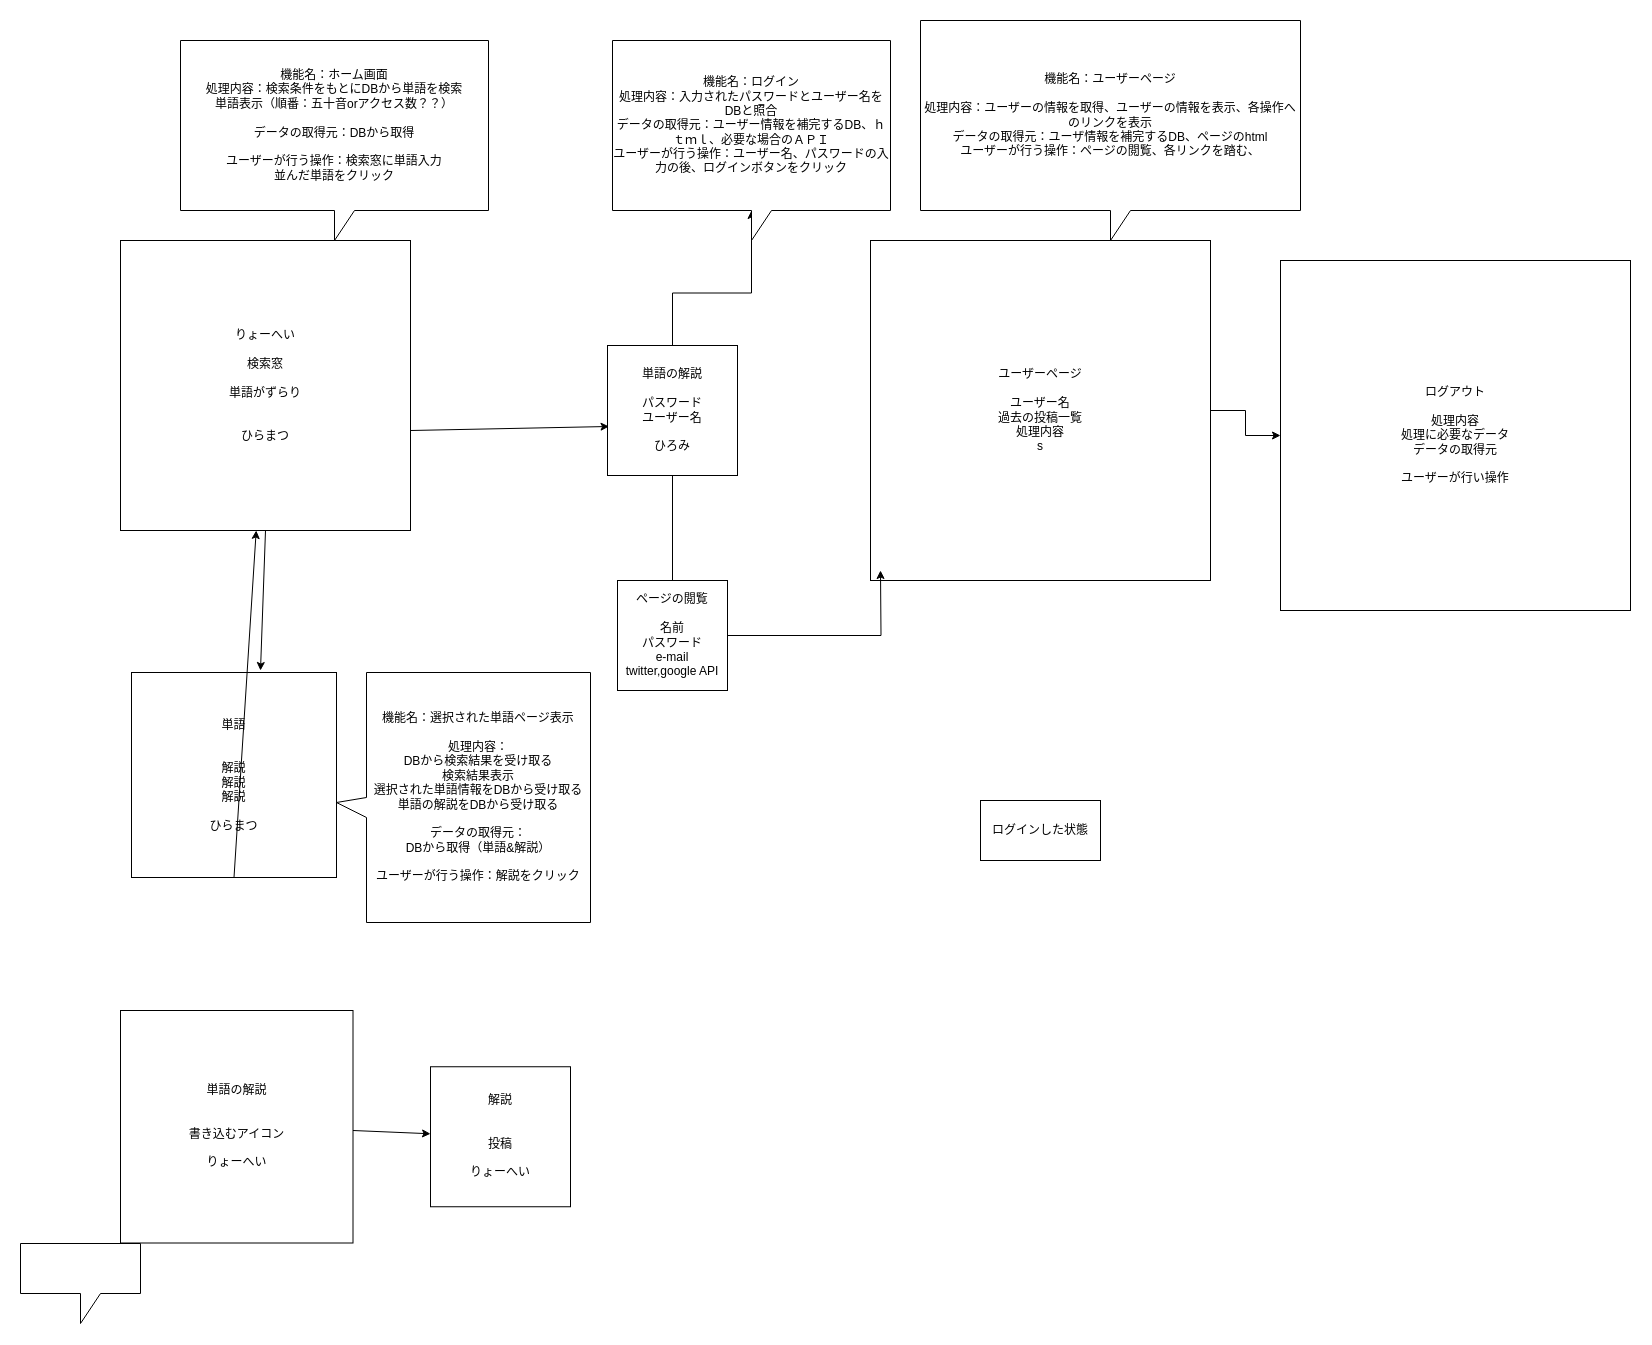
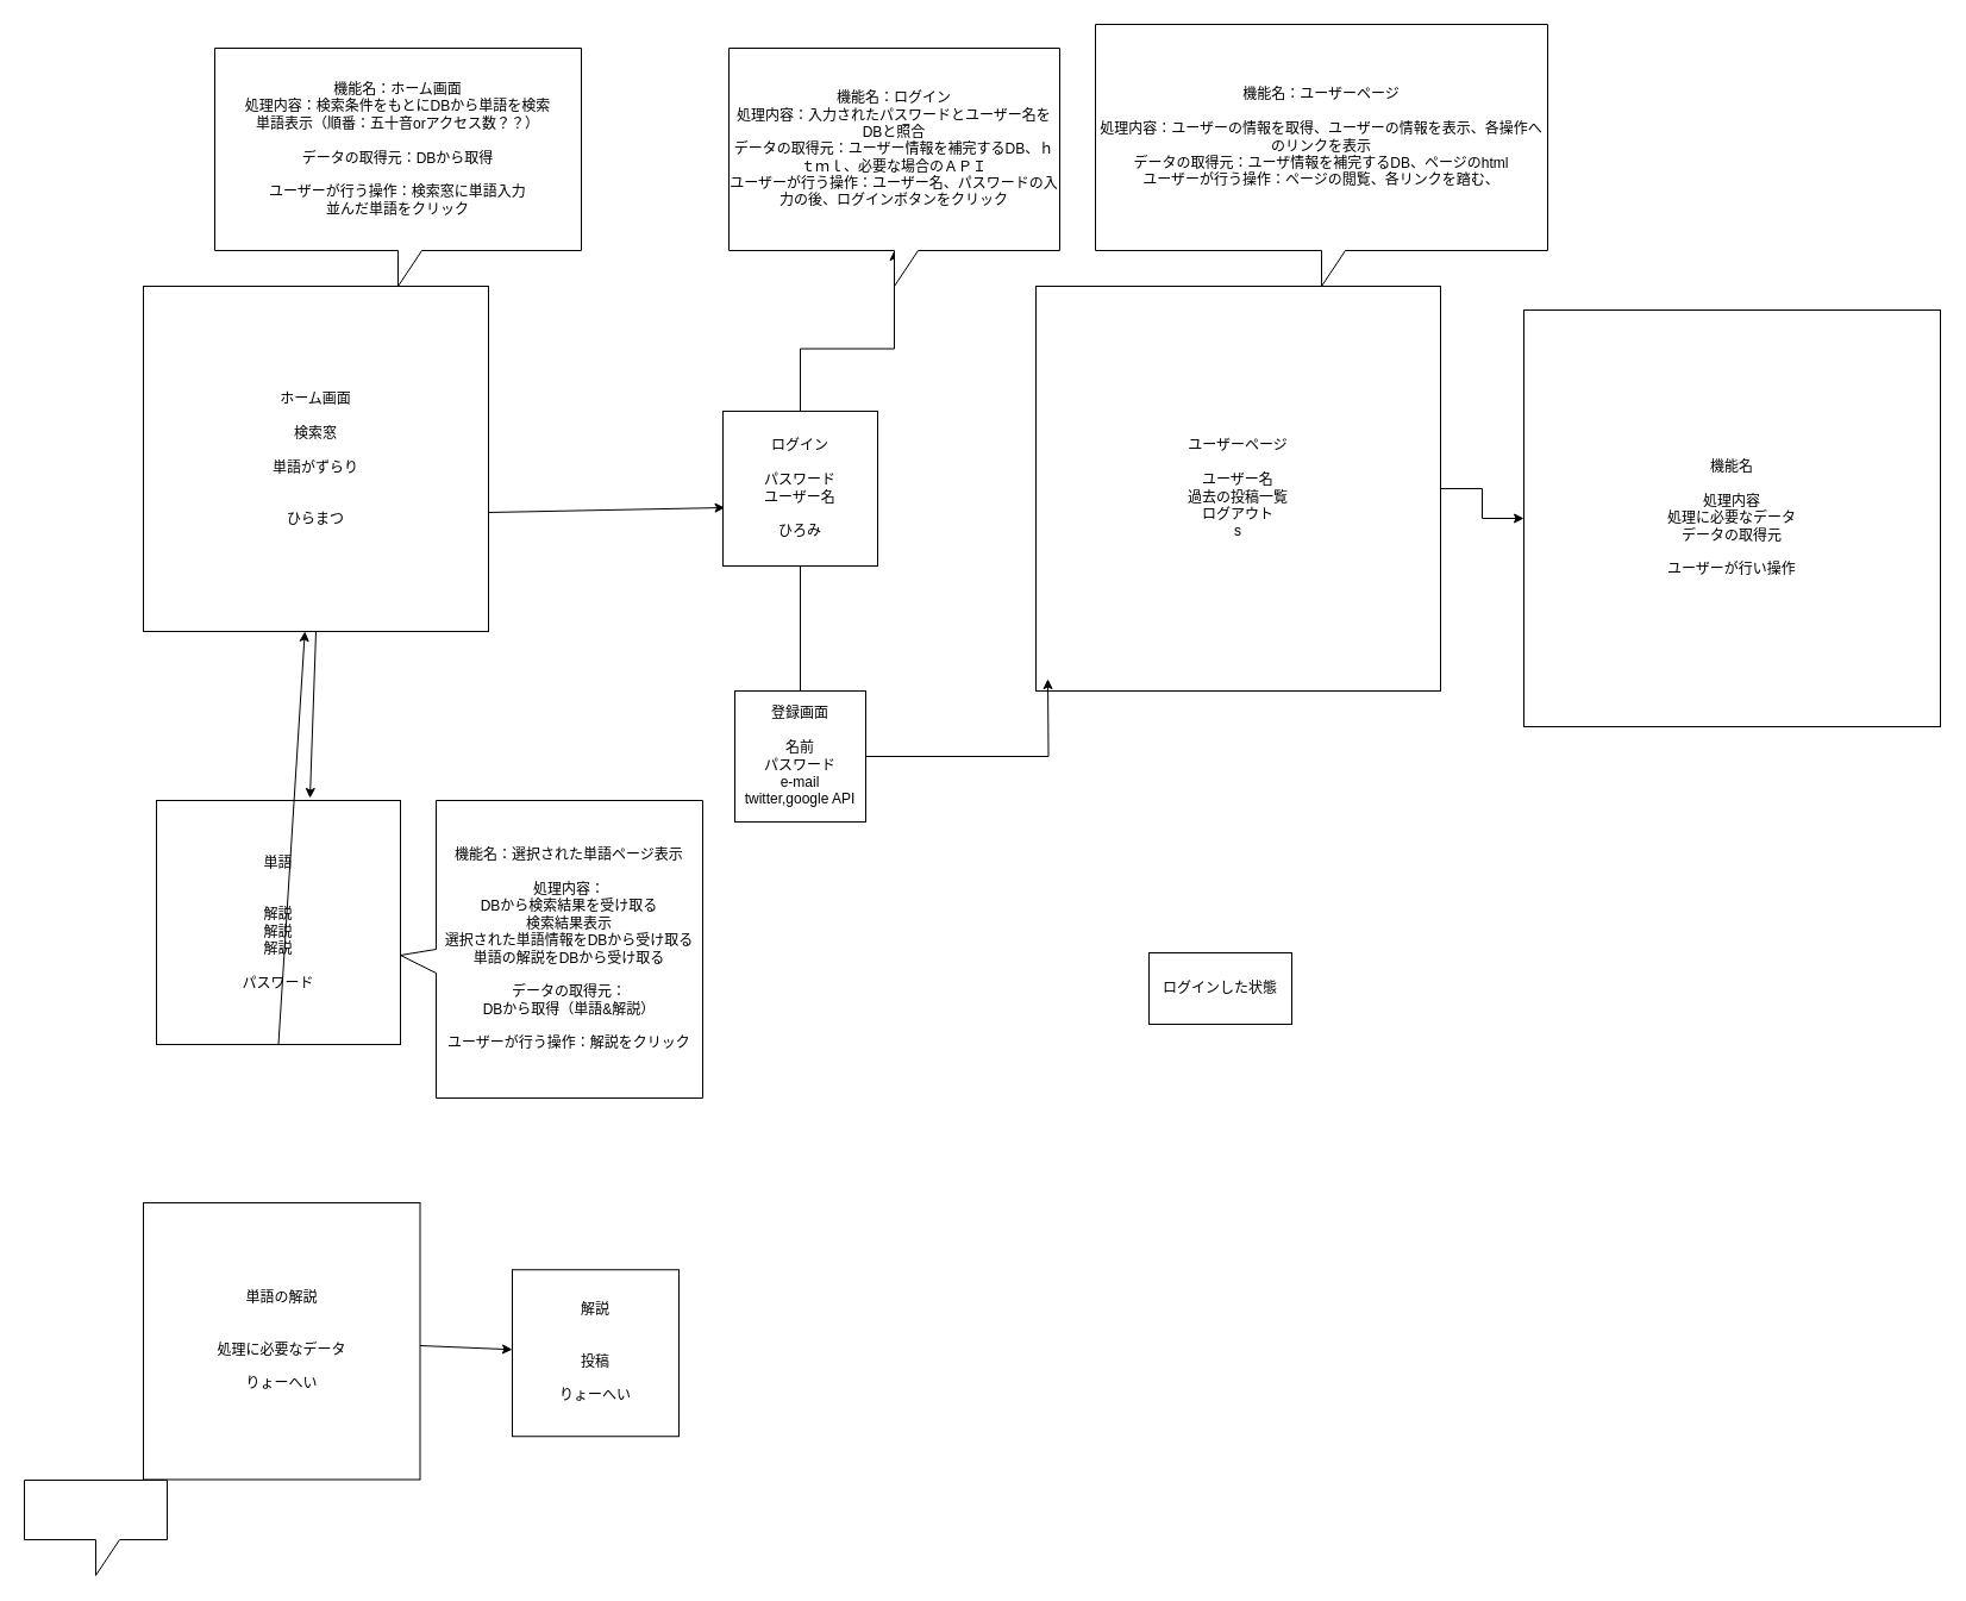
  <mxCell id="0" />
  <mxCell id="1" parent="0" />
- <mxCell id="2" value="りょーへい&lt;br&gt;&lt;br&gt;検索窓&lt;br&gt;&lt;br&gt;単語がずらり&lt;br&gt;&lt;br&gt;&lt;br&gt;ひらまつ" style="whiteSpace=wrap;html=1;aspect=fixed;" parent="1" vertex="1"><mxGeometry x="120" y="240" width="290" height="290" as="geometry" /></mxCell>
+ <mxCell id="2" value="ホーム画面&lt;br&gt;&lt;br&gt;検索窓&lt;br&gt;&lt;br&gt;単語がずらり&lt;br&gt;&lt;br&gt;&lt;br&gt;ひらまつ" style="whiteSpace=wrap;html=1;aspect=fixed;" parent="1" vertex="1"><mxGeometry x="120" y="240" width="290" height="290" as="geometry" /></mxCell>
  <mxCell id="3" value="" style="endArrow=classic;html=1;exitX=0.5;exitY=1;exitDx=0;exitDy=0;" parent="1" source="2" edge="1"><mxGeometry width="50" height="50" relative="1" as="geometry"><mxPoint x="260" y="600" as="sourcePoint" /><mxPoint x="260" y="670" as="targetPoint" /></mxGeometry></mxCell>
- <mxCell id="4" value="単語&lt;br&gt;&lt;br&gt;&lt;br&gt;解説&lt;br&gt;解説&lt;br&gt;解説&lt;br&gt;&lt;br&gt;ひらまつ" style="whiteSpace=wrap;html=1;aspect=fixed;" parent="1" vertex="1"><mxGeometry x="131" y="672" width="205" height="205" as="geometry" /></mxCell>
+ <mxCell id="4" value="単語&lt;br&gt;&lt;br&gt;&lt;br&gt;解説&lt;br&gt;解説&lt;br&gt;解説&lt;br&gt;&lt;br&gt;パスワード" style="whiteSpace=wrap;html=1;aspect=fixed;" parent="1" vertex="1"><mxGeometry x="131" y="672" width="205" height="205" as="geometry" /></mxCell>
  <mxCell id="5" value="" style="endArrow=classic;html=1;exitX=0.5;exitY=1;exitDx=0;exitDy=0;" parent="1" source="4" target="2" edge="1"><mxGeometry width="50" height="50" relative="1" as="geometry"><mxPoint x="300" y="1050" as="sourcePoint" /><mxPoint x="233" y="1000" as="targetPoint" /></mxGeometry></mxCell>
- <mxCell id="6" value="単語の解説&lt;br&gt;&lt;br&gt;&lt;br&gt;書き込むアイコン&lt;br&gt;&lt;br&gt;りょーへい" style="whiteSpace=wrap;html=1;aspect=fixed;" parent="1" vertex="1"><mxGeometry x="120" y="1010" width="232.5" height="232.5" as="geometry" /></mxCell>
+ <mxCell id="6" value="単語の解説&lt;br&gt;&lt;br&gt;&lt;br&gt;処理に必要なデータ&lt;br&gt;&lt;br&gt;りょーへい" style="whiteSpace=wrap;html=1;aspect=fixed;" parent="1" vertex="1"><mxGeometry x="120" y="1010" width="232.5" height="232.5" as="geometry" /></mxCell>
  <mxCell id="7" value="" style="endArrow=classic;html=1;" parent="1" target="8" edge="1"><mxGeometry width="50" height="50" relative="1" as="geometry"><mxPoint x="352.5" y="1130" as="sourcePoint" /><mxPoint x="403" y="1130" as="targetPoint" /></mxGeometry></mxCell>
  <mxCell id="8" value="解説&lt;br&gt;&lt;br&gt;&lt;br&gt;投稿&lt;br&gt;&lt;br&gt;りょーへい" style="whiteSpace=wrap;html=1;aspect=fixed;" parent="1" vertex="1"><mxGeometry x="430" y="1066.25" width="140" height="140" as="geometry" /></mxCell>
  <mxCell id="9" value="" style="edgeStyle=orthogonalEdgeStyle;rounded=0;orthogonalLoop=1;jettySize=auto;html=1;" parent="1" source="10" target="18" edge="1"><mxGeometry relative="1" as="geometry" /></mxCell>
- <mxCell id="10" value="ユーザーページ&lt;br&gt;&lt;br&gt;ユーザー名&lt;br&gt;過去の投稿一覧&lt;br&gt;処理内容&lt;br&gt;s&lt;br&gt;" style="whiteSpace=wrap;html=1;aspect=fixed;" parent="1" vertex="1"><mxGeometry x="870" y="240" width="340" height="340" as="geometry" /></mxCell>
+ <mxCell id="10" value="ユーザーページ&lt;br&gt;&lt;br&gt;ユーザー名&lt;br&gt;過去の投稿一覧&lt;br&gt;ログアウト&lt;br&gt;s&lt;br&gt;" style="whiteSpace=wrap;html=1;aspect=fixed;" parent="1" vertex="1"><mxGeometry x="870" y="240" width="340" height="340" as="geometry" /></mxCell>
  <mxCell id="11" value="" style="edgeStyle=orthogonalEdgeStyle;rounded=0;orthogonalLoop=1;jettySize=auto;html=1;" parent="1" source="13" edge="1"><mxGeometry relative="1" as="geometry"><mxPoint x="672" y="590" as="targetPoint" /></mxGeometry></mxCell>
  <mxCell id="12" value="" style="edgeStyle=orthogonalEdgeStyle;rounded=0;orthogonalLoop=1;jettySize=auto;html=1;" parent="1" source="13" target="20" edge="1"><mxGeometry relative="1" as="geometry" /></mxCell>
- <mxCell id="13" value="単語の解説&lt;br&gt;&lt;br&gt;パスワード&lt;br&gt;ユーザー名&lt;br&gt;&lt;br&gt;ひろみ" style="whiteSpace=wrap;html=1;aspect=fixed;" parent="1" vertex="1"><mxGeometry x="607" y="345" width="130" height="130" as="geometry" /></mxCell>
+ <mxCell id="13" value="ログイン&lt;br&gt;&lt;br&gt;パスワード&lt;br&gt;ユーザー名&lt;br&gt;&lt;br&gt;ひろみ" style="whiteSpace=wrap;html=1;aspect=fixed;" parent="1" vertex="1"><mxGeometry x="607" y="345" width="130" height="130" as="geometry" /></mxCell>
  <mxCell id="14" value="" style="endArrow=classic;html=1;entryX=0.012;entryY=0.623;entryDx=0;entryDy=0;entryPerimeter=0;" parent="1" target="13" edge="1"><mxGeometry width="50" height="50" relative="1" as="geometry"><mxPoint x="410" y="430" as="sourcePoint" /><mxPoint x="460" y="380" as="targetPoint" /></mxGeometry></mxCell>
  <mxCell id="15" value="" style="edgeStyle=orthogonalEdgeStyle;rounded=0;orthogonalLoop=1;jettySize=auto;html=1;" parent="1" source="16" edge="1"><mxGeometry relative="1" as="geometry"><mxPoint x="880" y="570" as="targetPoint" /></mxGeometry></mxCell>
- <mxCell id="16" value="ページの閲覧&lt;br&gt;&lt;br&gt;名前&lt;br&gt;パスワード&lt;br&gt;e-mail&lt;br&gt;twitter,google API" style="whiteSpace=wrap;html=1;aspect=fixed;" parent="1" vertex="1"><mxGeometry x="617" y="580" width="110" height="110" as="geometry" /></mxCell>
- <mxCell id="17" value="ログインした状態" style="whiteSpace=wrap;html=1;" parent="1" vertex="1"><mxGeometry x="980" y="800" width="120" height="60" as="geometry" /></mxCell>
- <mxCell id="18" value="ログアウト&lt;br&gt;&lt;br&gt;処理内容&lt;br&gt;処理に必要なデータ&lt;br&gt;データの取得元&lt;br&gt;&lt;br&gt;ユーザーが行い操作" style="whiteSpace=wrap;html=1;aspect=fixed;" parent="1" vertex="1"><mxGeometry x="1280" y="260" width="350" height="350" as="geometry" /></mxCell>
+ <mxCell id="16" value="登録画面&lt;br&gt;&lt;br&gt;名前&lt;br&gt;パスワード&lt;br&gt;e-mail&lt;br&gt;twitter,google API" style="whiteSpace=wrap;html=1;aspect=fixed;" parent="1" vertex="1"><mxGeometry x="617" y="580" width="110" height="110" as="geometry" /></mxCell>
+ <mxCell id="17" value="ログインした状態" style="whiteSpace=wrap;html=1;" parent="1" vertex="1"><mxGeometry x="965" y="800" width="120" height="60" as="geometry" /></mxCell>
+ <mxCell id="18" value="機能名&lt;br&gt;&lt;br&gt;処理内容&lt;br&gt;処理に必要なデータ&lt;br&gt;データの取得元&lt;br&gt;&lt;br&gt;ユーザーが行い操作" style="whiteSpace=wrap;html=1;aspect=fixed;" parent="1" vertex="1"><mxGeometry x="1280" y="260" width="350" height="350" as="geometry" /></mxCell>
  <mxCell id="19" value="機能名：ユーザーページ&lt;br&gt;&lt;br&gt;処理内容：ユーザーの情報を取得、ユーザーの情報を表示、各操作へのリンクを表示&lt;br&gt;データの取得元：ユーザ情報を補完するDB、ページのhtml&lt;br&gt;ユーザーが行う操作：ページの閲覧、各リンクを踏む、" style="shape=callout;whiteSpace=wrap;html=1;perimeter=calloutPerimeter;" parent="1" vertex="1"><mxGeometry x="920" y="20" width="380" height="220" as="geometry" /></mxCell>
  <mxCell id="20" value="機能名：ログイン&lt;br&gt;処理内容：入力されたパスワードとユーザー名をDBと照合&lt;br&gt;データの取得元：ユーザー情報を補完するDB、ｈｔｍｌ、必要な場合のＡＰＩ&lt;br&gt;ユーザーが行う操作：ユーザー名、パスワードの入力の後、ログインボタンをクリック" style="shape=callout;whiteSpace=wrap;html=1;perimeter=calloutPerimeter;" parent="1" vertex="1"><mxGeometry x="612" y="40" width="278" height="200" as="geometry" /></mxCell>
  <mxCell id="21" value="機能名：ホーム画面&lt;br&gt;処理内容：検索条件をもとにDBから単語を検索&lt;br&gt;単語表示（順番：五十音orアクセス数？？）&lt;br&gt;&lt;br&gt;データの取得元：DBから取得&lt;br&gt;&lt;br&gt;ユーザーが行う操作：検索窓に単語入力&lt;br&gt;並んだ単語をクリック" style="shape=callout;whiteSpace=wrap;html=1;perimeter=calloutPerimeter;" parent="1" vertex="1"><mxGeometry x="180" y="40" width="308" height="200" as="geometry" /></mxCell>
  <mxCell id="22" value="機能名：選択された単語ページ表示&lt;br&gt;&lt;br&gt;処理内容：&lt;br&gt;DBから検索結果を受け取る&lt;br&gt;検索結果表示&lt;br&gt;選択された単語情報をDBから受け取る&lt;br&gt;単語の解説をDBから受け取る&lt;br&gt;&lt;br&gt;データの取得元：&lt;br&gt;DBから取得（単語&amp;amp;解説）&lt;br&gt;&lt;br&gt;ユーザーが行う操作：解説をクリック" style="shape=callout;whiteSpace=wrap;html=1;perimeter=calloutPerimeter;position2=0.52;direction=south;" parent="1" vertex="1"><mxGeometry x="336" y="672" width="254" height="250" as="geometry" /></mxCell>
  <mxCell id="23" value="" style="shape=callout;whiteSpace=wrap;html=1;perimeter=calloutPerimeter;" vertex="1" parent="1"><mxGeometry x="20" y="1243" width="120" height="80" as="geometry" /></mxCell>
